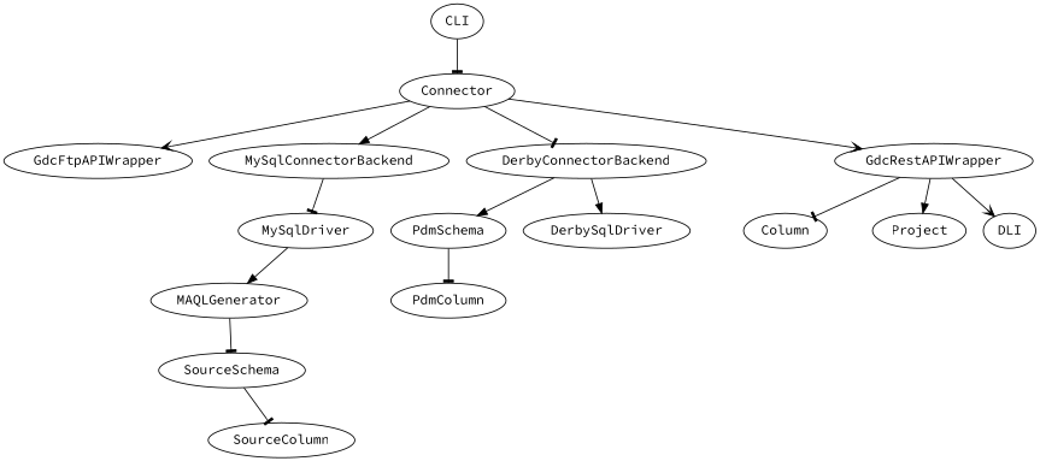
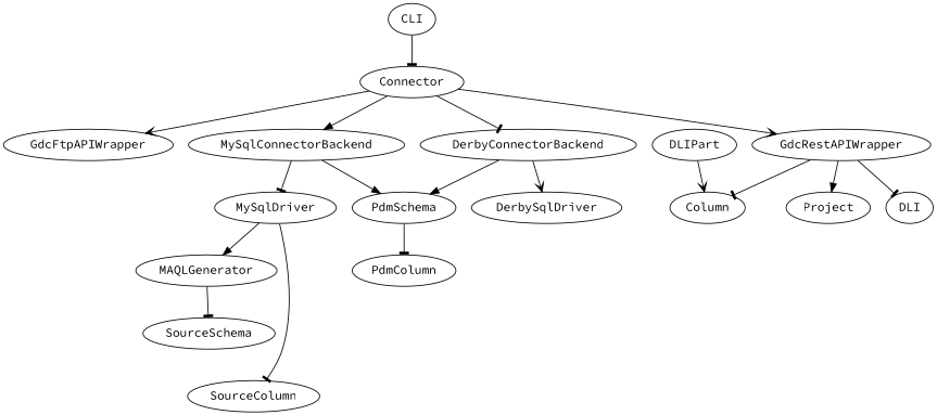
  digraph {
    fontname="Source Code Pro"
    node [fontname="Source Code Pro"]
    edge [arrowhead=tee fontname="Source Code Pro"]
    CLI
    Connector
    GdcRestAPIWrapper
    GdcFtpAPIWrapper
    MySqlConnectorBackend
    DerbyConnectorBackend
    Project
    DLI
    Column
    PdmSchema
    MySqlDriver
    DerbySqlDriver
    MAQLGenerator
    SourceSchema
+   DLIPart
    PdmColumn
    SourceColumn
    CLI -> Connector
    Connector -> GdcRestAPIWrapper [arrowhead=vee]
    Connector -> GdcFtpAPIWrapper [arrowhead=vee]
    Connector -> MySqlConnectorBackend [arrowhead=normal]
    Connector -> DerbyConnectorBackend
    GdcRestAPIWrapper -> Project [arrowhead=normal]
-   GdcRestAPIWrapper -> DLI [arrowhead=vee]
+   GdcRestAPIWrapper -> DLI
    GdcRestAPIWrapper -> Column
+   MySqlConnectorBackend -> PdmSchema [arrowhead=normal]
    MySqlConnectorBackend -> MySqlDriver
    DerbyConnectorBackend -> PdmSchema [arrowhead=normal]
-   DerbyConnectorBackend -> DerbySqlDriver [arrowhead=normal]
+   DerbyConnectorBackend -> DerbySqlDriver [arrowhead=vee]
    PdmSchema -> PdmColumn
    MySqlDriver -> MAQLGenerator [arrowhead=normal]
    MAQLGenerator -> SourceSchema
-   SourceSchema -> SourceColumn
+   MySqlDriver -> SourceColumn
+   DLIPart -> Column [arrowhead=vee]
  }
